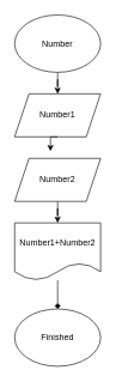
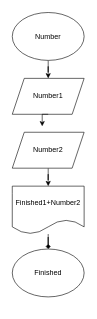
  <mxCell id="0" />
  <mxCell id="1" parent="0" />
  <mxCell id="2" value="" style="edgeStyle=orthogonalEdgeStyle;rounded=0;orthogonalLoop=1;jettySize=auto;html=1;" edge="1" parent="1" source="3" target="4"><mxGeometry relative="1" as="geometry" /></mxCell>
  <mxCell id="3" value="Number" style="ellipse;whiteSpace=wrap;html=1;" vertex="1" parent="1"><mxGeometry x="20" y="20" width="120" height="80" as="geometry" /></mxCell>
  <mxCell id="4" value="Number1" style="shape=parallelogram;perimeter=parallelogramPerimeter;whiteSpace=wrap;html=1;fixedSize=1;" vertex="1" parent="1"><mxGeometry x="20" y="130" width="120" height="60" as="geometry" /></mxCell>
  <mxCell id="5" style="edgeStyle=orthogonalEdgeStyle;rounded=0;orthogonalLoop=1;jettySize=auto;html=1;exitX=0.5;exitY=1;exitDx=0;exitDy=0;" edge="1" parent="1" source="4"><mxGeometry relative="1" as="geometry"><mxPoint x="70" y="210" as="targetPoint" /></mxGeometry></mxCell>
  <mxCell id="6" value="" style="edgeStyle=orthogonalEdgeStyle;rounded=0;orthogonalLoop=1;jettySize=auto;html=1;" edge="1" parent="1" source="7" target="9"><mxGeometry relative="1" as="geometry" /></mxCell>
  <mxCell id="7" value="Number2" style="shape=parallelogram;perimeter=parallelogramPerimeter;whiteSpace=wrap;html=1;fixedSize=1;" vertex="1" parent="1"><mxGeometry x="20" y="220" width="120" height="60" as="geometry" /></mxCell>
  <mxCell id="8" value="" style="edgeStyle=orthogonalEdgeStyle;rounded=0;orthogonalLoop=1;jettySize=auto;html=1;endArrow=diamond;" edge="1" parent="1" source="9" target="10"><mxGeometry relative="1" as="geometry" /></mxCell>
- <mxCell id="9" value="Number1+Number2" style="shape=document;whiteSpace=wrap;html=1;boundedLbl=1;" vertex="1" parent="1"><mxGeometry x="20" y="310" width="120" height="80" as="geometry" /></mxCell>
- <mxCell id="10" value="Finished" style="ellipse;whiteSpace=wrap;html=1;" vertex="1" parent="1"><mxGeometry x="20" y="430" width="120" height="80" as="geometry" /></mxCell>
+ <mxCell id="9" value="Finished1+Number2" style="shape=document;whiteSpace=wrap;html=1;boundedLbl=1;" vertex="1" parent="1"><mxGeometry x="20" y="310" width="120" height="80" as="geometry" /></mxCell>
+ <mxCell id="10" value="Finished" style="ellipse;whiteSpace=wrap;html=1;" vertex="1" parent="1"><mxGeometry x="20" y="415" width="120" height="80" as="geometry" /></mxCell>
